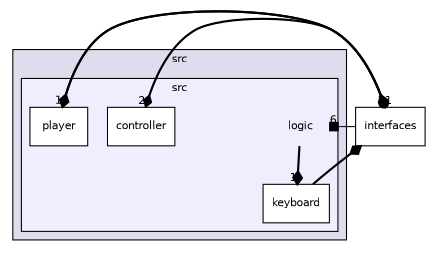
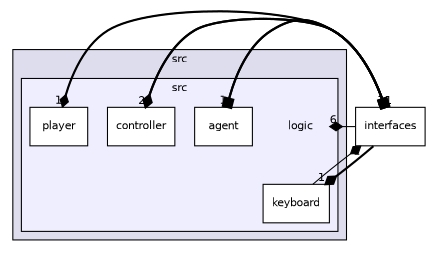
  digraph {
    compound=true
    node [fontname=Helvetica fontsize=10 shape=box color=black fillcolor=white style=filled]
    edge [headlabel=1 labeldistance=1.5 labelfontname=Helvetica labelfontsize=10 style=bold arrowhead=box]
    n1 [label=logic shape=plaintext color="" fillcolor="" style=""]
+   n2 [label=agent]
    n3 [label=controller]
    n4 [label=keyboard]
    n5 [label=player]
    n6 [label=interfaces color="" fillcolor="" style=""]
    subgraph cluster_1 {
      bgcolor="#ddddee"
      fontname=Helvetica
      fontsize=10
      label=src
      pencolor=black
      subgraph cluster_2 {
        bgcolor="#eeeeff"
        fontname=Helvetica
        fontsize=10
        pencolor=black
        n1
+       n2
        n3
        n4
        n5
      }
    }
+   n2 -> n6
    n3 -> n6 [arrowhead=dot]
-   n4 -> n6 [arrowhead=diamond]
-   n5 -> n6 [arrowhead=diamond]
-   n6 -> n1 [headlabel=6 style=solid]
-   n6 -> n3 [headlabel=2 style=solid arrowhead=diamond]
-   n1 -> n4 [arrowhead=diamond]
-   n6 -> n5 [arrowhead=diamond]
+   n4 -> n6 [style=solid arrowhead=diamond]
+   n5 -> n6
+   n6 -> n1 [headlabel=6 style=solid arrowhead=diamond]
+   n6 -> n2
+   n6 -> n3 [headlabel=2 arrowhead=diamond]
+   n6 -> n4 [arrowhead=diamond]
+   n6 -> n5 [style=solid arrowhead=diamond]
  }
